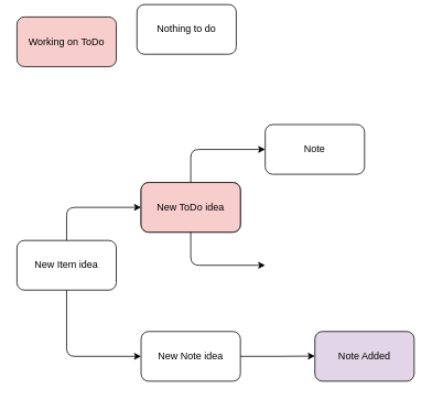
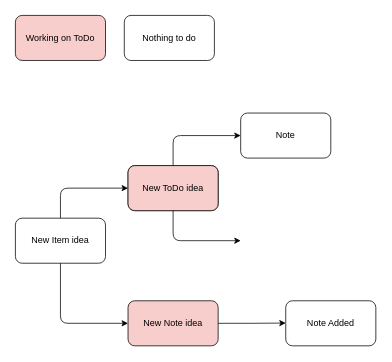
  <mxCell id="0" />
  <mxCell id="1" parent="0" />
- <mxCell id="2" value="Nothing to do" style="rounded=1;whiteSpace=wrap;html=1;" vertex="1" parent="1"><mxGeometry x="165" y="5" width="120" height="60" as="geometry" /></mxCell>
+ <mxCell id="2" value="Nothing to do" style="rounded=1;whiteSpace=wrap;html=1;" vertex="1" parent="1"><mxGeometry x="165" y="20" width="120" height="60" as="geometry" /></mxCell>
  <mxCell id="3" value="Working on ToDo" style="rounded=1;whiteSpace=wrap;html=1;fillColor=#f8cecc;" vertex="1" parent="1"><mxGeometry x="20" y="20" width="120" height="60" as="geometry" /></mxCell>
  <mxCell id="4" value="" style="group" vertex="1" connectable="0" parent="1"><mxGeometry x="20" y="220" width="270" height="200" as="geometry" /></mxCell>
  <mxCell id="5" value="New Item idea" style="rounded=1;whiteSpace=wrap;html=1;" vertex="1" parent="4"><mxGeometry x="150" width="120" height="60" as="geometry" /></mxCell>
  <mxCell id="6" value="New ToDo idea" style="rounded=1;whiteSpace=wrap;html=1;fillColor=#f8cecc;" vertex="1" parent="4"><mxGeometry x="150" width="120" height="60" as="geometry" /></mxCell>
  <mxCell id="7" value="" style="group" vertex="1" connectable="0" parent="4"><mxGeometry y="30" width="120" height="140" as="geometry" /></mxCell>
  <mxCell id="8" value="New Item idea" style="rounded=1;whiteSpace=wrap;html=1;" vertex="1" parent="7"><mxGeometry y="40" width="120" height="60" as="geometry" /></mxCell>
  <mxCell id="9" value="" style="endArrow=classic;html=1;exitX=0.5;exitY=0;exitDx=0;exitDy=0;" edge="1" parent="7" source="8"><mxGeometry width="50" height="50" relative="1" as="geometry"><mxPoint x="200" y="40" as="sourcePoint" /><mxPoint x="150" as="targetPoint" /><Array as="points"><mxPoint x="60" /></Array></mxGeometry></mxCell>
  <mxCell id="10" value="" style="endArrow=classic;html=1;exitX=0.5;exitY=0;exitDx=0;exitDy=0;entryX=0;entryY=0.5;entryDx=0;entryDy=0;" edge="1" parent="7" target="13"><mxGeometry width="50" height="50" relative="1" as="geometry"><mxPoint x="60" y="100.0" as="sourcePoint" /><mxPoint x="140" y="179" as="targetPoint" /><Array as="points"><mxPoint x="60" y="180" /></Array></mxGeometry></mxCell>
  <mxCell id="11" value="" style="endArrow=classic;html=1;exitX=0.5;exitY=0;exitDx=0;exitDy=0;" edge="1" parent="4"><mxGeometry width="50" height="50" relative="1" as="geometry"><mxPoint x="210" y="60.0" as="sourcePoint" /><mxPoint x="300" y="100.0" as="targetPoint" /><Array as="points"><mxPoint x="210" y="100" /></Array></mxGeometry></mxCell>
  <mxCell id="12" value="" style="endArrow=classic;html=1;exitX=0.5;exitY=0;exitDx=0;exitDy=0;" edge="1" parent="1"><mxGeometry width="50" height="50" relative="1" as="geometry"><mxPoint x="230" y="220" as="sourcePoint" /><mxPoint x="320" y="180" as="targetPoint" /><Array as="points"><mxPoint x="230" y="180" /></Array></mxGeometry></mxCell>
- <mxCell id="13" value="New Note idea" style="rounded=1;whiteSpace=wrap;html=1;" vertex="1" parent="1"><mxGeometry x="170" y="400" width="120" height="60" as="geometry" /></mxCell>
+ <mxCell id="13" value="New Note idea" style="rounded=1;whiteSpace=wrap;html=1;fillColor=#f8cecc;" vertex="1" parent="1"><mxGeometry x="170" y="400" width="120" height="60" as="geometry" /></mxCell>
  <mxCell id="14" style="edgeStyle=orthogonalEdgeStyle;rounded=0;orthogonalLoop=1;jettySize=auto;html=1;exitX=1;exitY=0.5;exitDx=0;exitDy=0;" edge="1" parent="1" source="13"><mxGeometry relative="1" as="geometry"><mxPoint x="380" y="429.667" as="targetPoint" /></mxGeometry></mxCell>
- <mxCell id="15" value="Note Added" style="rounded=1;whiteSpace=wrap;html=1;fillColor=#e1d5e7;" vertex="1" parent="1"><mxGeometry x="380" y="400" width="120" height="60" as="geometry" /></mxCell>
+ <mxCell id="15" value="Note Added" style="rounded=1;whiteSpace=wrap;html=1;" vertex="1" parent="1"><mxGeometry x="380" y="400" width="120" height="60" as="geometry" /></mxCell>
  <mxCell id="16" value="Note" style="rounded=1;whiteSpace=wrap;html=1;" vertex="1" parent="1"><mxGeometry x="320" y="150" width="120" height="60" as="geometry" /></mxCell>
